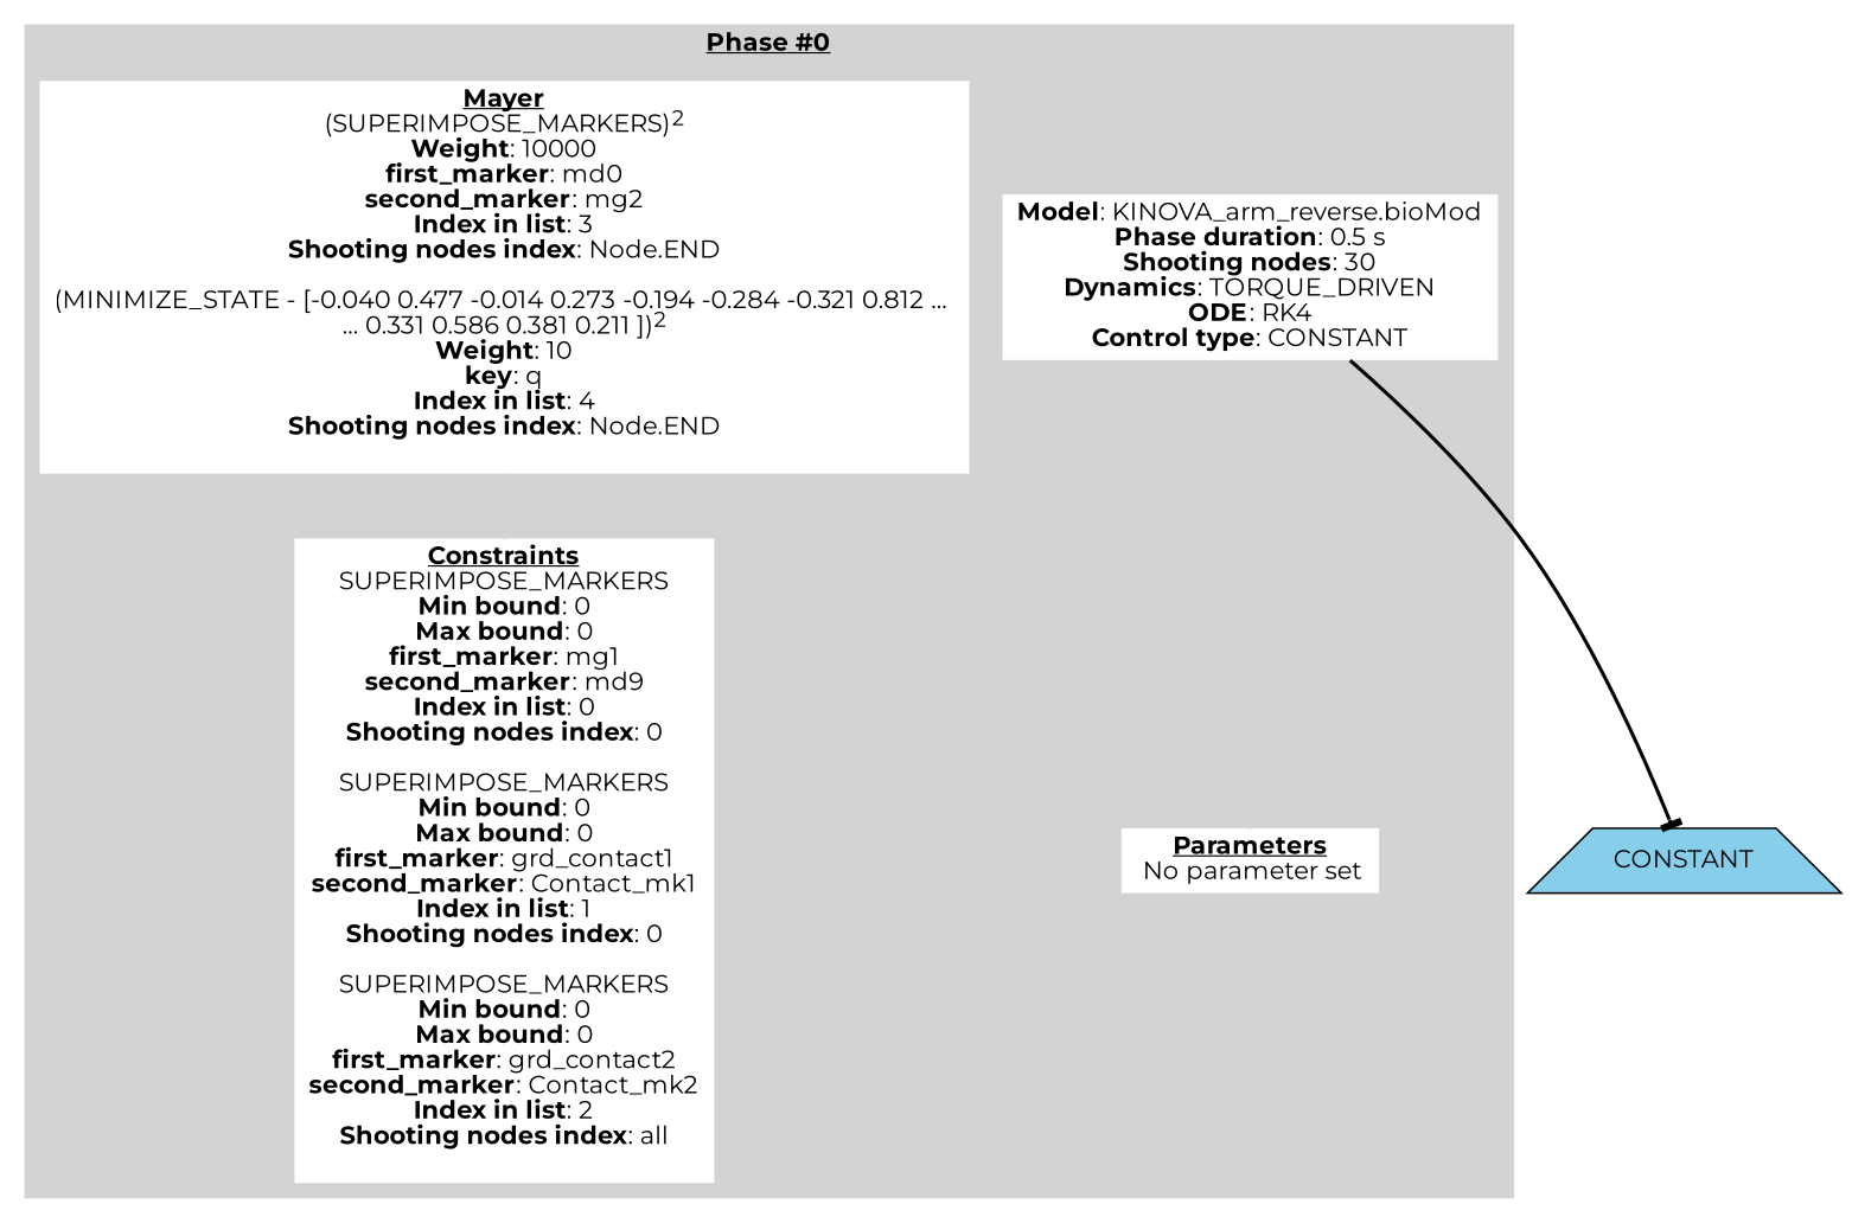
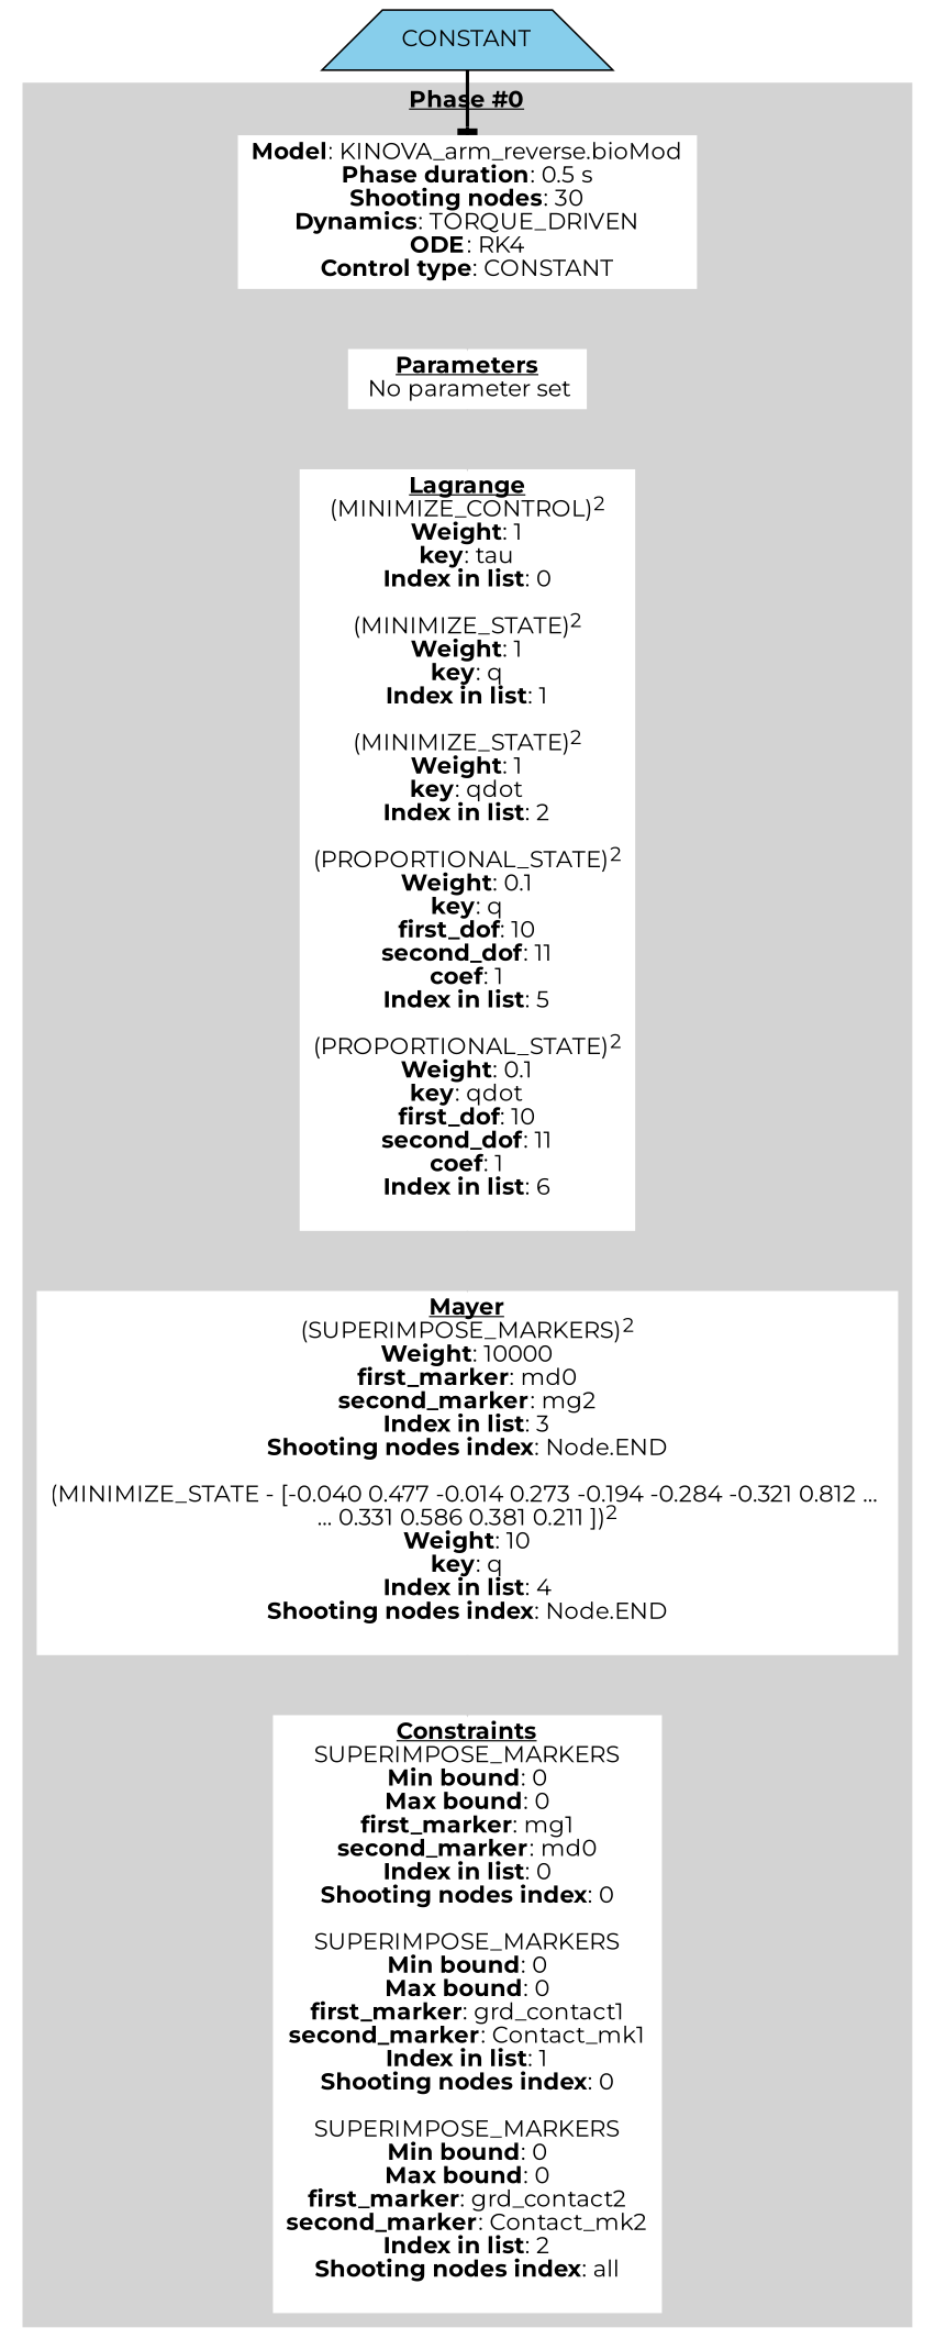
  digraph {
    fontname=Montserrat
    node [color=white fontname=Montserrat shape=plaintext style=filled]
    edge [color=lightgrey fontname=Montserrat]
    n1 [label=<<b>Model</b>: KINOVA_arm_reverse.bioMod<br/><b>Phase duration</b>: 0.5 s<br/><b>Shooting nodes</b>: 30<br/><b>Dynamics</b>: TORQUE_DRIVEN<br/><b>ODE</b>: RK4<br/><b>Control type</b>: CONSTANT>]
    n2 [label=<<u><b>Parameters</b></u><br/> No parameter set>]
+   n3 [label=<<u><b>Lagrange</b></u><br/>(MINIMIZE_CONTROL)<sup>2</sup><br/><b>Weight</b>: 1<br/><b>key</b>: tau<br/><b>Index in list</b>: 0<br/><br/>(MINIMIZE_STATE)<sup>2</sup><br/><b>Weight</b>: 1<br/><b>key</b>: q<br/><b>Index in list</b>: 1<br/><br/>(MINIMIZE_STATE)<sup>2</sup><br/><b>Weight</b>: 1<br/><b>key</b>: qdot<br/><b>Index in list</b>: 2<br/><br/>(PROPORTIONAL_STATE)<sup>2</sup><br/><b>Weight</b>: 0.1<br/><b>key</b>: q<br/><b>first_dof</b>: 10<br/><b>second_dof</b>: 11<br/><b>coef</b>: 1<br/><b>Index in list</b>: 5<br/><br/>(PROPORTIONAL_STATE)<sup>2</sup><br/><b>Weight</b>: 0.1<br/><b>key</b>: qdot<br/><b>first_dof</b>: 10<br/><b>second_dof</b>: 11<br/><b>coef</b>: 1<br/><b>Index in list</b>: 6<br/><br/>>]
    n4 [label=<<u><b>Mayer</b></u><br/>(SUPERIMPOSE_MARKERS)<sup>2</sup><br/><b>Weight</b>: 10000<br/><b>first_marker</b>: md0<br/><b>second_marker</b>: mg2<br/><b>Index in list</b>: 3<br/><b>Shooting nodes index</b>: Node.END<br/><br/>(MINIMIZE_STATE - [-0.040 0.477 -0.014 0.273 -0.194 -0.284 -0.321 0.812 ... <br/>... 0.331 0.586 0.381 0.211 ])<sup>2</sup><br/><b>Weight</b>: 10<br/><b>key</b>: q<br/><b>Index in list</b>: 4<br/><b>Shooting nodes index</b>: Node.END<br/><br/>>]
-   n5 [label=<<u><b>Constraints</b></u><br/>SUPERIMPOSE_MARKERS<br/><b>Min bound</b>: 0<br/><b>Max bound</b>: 0<br/><b>first_marker</b>: mg1<br/><b>second_marker</b>: md9<br/><b>Index in list</b>: 0<br/><b>Shooting nodes index</b>: 0<br/><br/>SUPERIMPOSE_MARKERS<br/><b>Min bound</b>: 0<br/><b>Max bound</b>: 0<br/><b>first_marker</b>: grd_contact1<br/><b>second_marker</b>: Contact_mk1<br/><b>Index in list</b>: 1<br/><b>Shooting nodes index</b>: 0<br/><br/>SUPERIMPOSE_MARKERS<br/><b>Min bound</b>: 0<br/><b>Max bound</b>: 0<br/><b>first_marker</b>: grd_contact2<br/><b>second_marker</b>: Contact_mk2<br/><b>Index in list</b>: 2<br/><b>Shooting nodes index</b>: all<br/><br/>>]
+   n5 [label=<<u><b>Constraints</b></u><br/>SUPERIMPOSE_MARKERS<br/><b>Min bound</b>: 0<br/><b>Max bound</b>: 0<br/><b>first_marker</b>: mg1<br/><b>second_marker</b>: md0<br/><b>Index in list</b>: 0<br/><b>Shooting nodes index</b>: 0<br/><br/>SUPERIMPOSE_MARKERS<br/><b>Min bound</b>: 0<br/><b>Max bound</b>: 0<br/><b>first_marker</b>: grd_contact1<br/><b>second_marker</b>: Contact_mk1<br/><b>Index in list</b>: 1<br/><b>Shooting nodes index</b>: 0<br/><br/>SUPERIMPOSE_MARKERS<br/><b>Min bound</b>: 0<br/><b>Max bound</b>: 0<br/><b>first_marker</b>: grd_contact2<br/><b>second_marker</b>: Contact_mk2<br/><b>Index in list</b>: 2<br/><b>Shooting nodes index</b>: all<br/><br/>>]
    n6 [fillcolor=skyblue label=CONSTANT shape=trapezium color=""]
    subgraph cluster_1 {
      color=lightgrey
      label=<<u><b>Phase #0</b></u>>
      style=filled
      n1
      n2
+     n3
      n4
      n5
    }
    subgraph cluster_2 {
      color=invis
      label=<<u><b>Phase transitions</b></u>>
    }
    n1 -> n2
+   n2 -> n3
+   n3 -> n4
    n4 -> n5
-   n1 -> n6 [arrowhead=tee style=bold color=""]
+   n6 -> n1 [arrowhead=tee style=bold color=""]
  }
